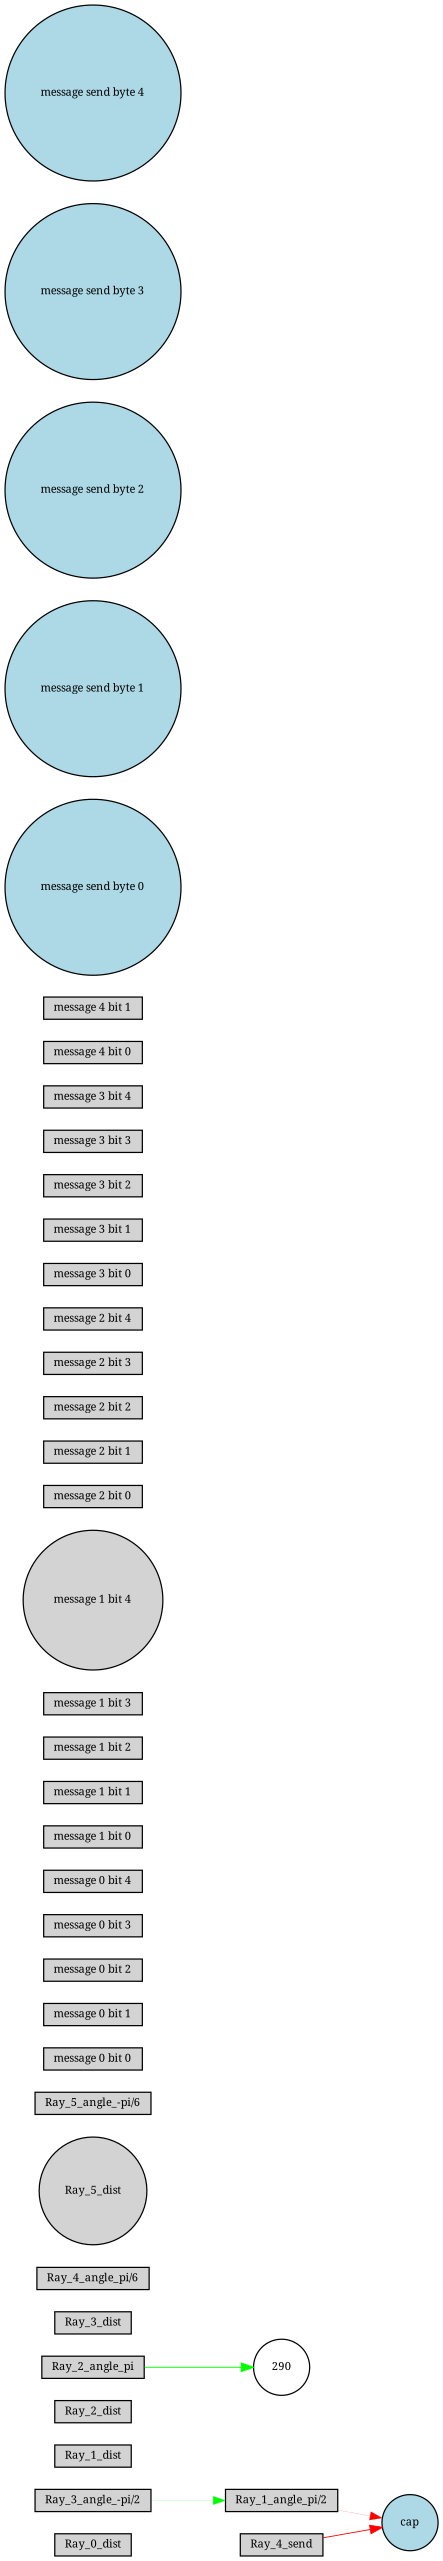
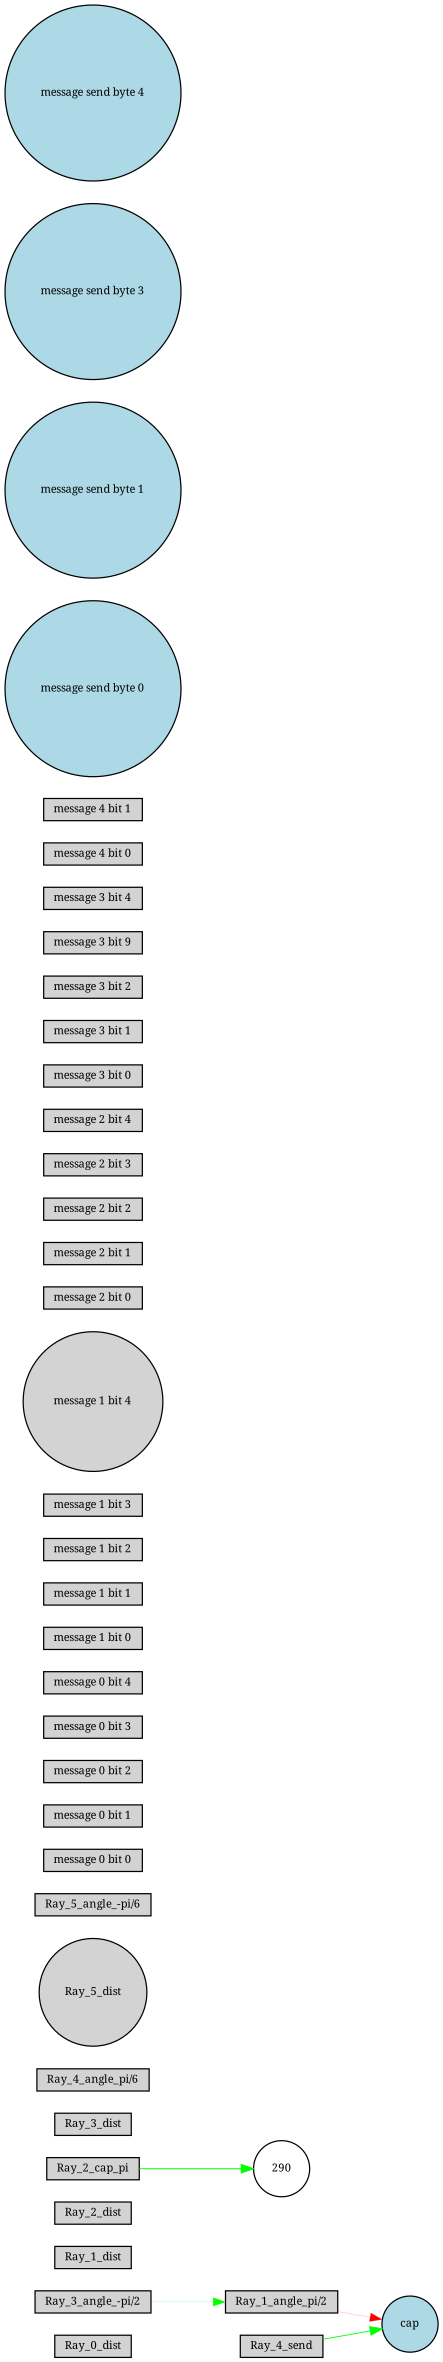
  digraph {
    fontname="Noto Serif"
    rankdir=LR
    node [fillcolor=lightgray fontname="Noto Serif" fontsize=9 shape=box style=filled]
    edge [color=red fontname="Noto Serif" style=solid]
    Ray_0_dist [height=0.2 width=0.2]
    cap [fillcolor=lightblue height=0.2 shape=circle width=0.2]
    Ray_1_dist [height=0.2 width=0.2]
    "Ray_1_angle_pi/2" [height=0.2 width=0.2]
    Ray_2_dist [height=0.2 width=0.2]
-   Ray_2_angle_pi [height=0.2 width=0.2]
+   Ray_2_angle_pi [height=0.2 width=0.2 label=Ray_2_cap_pi]
    290 [fillcolor=white height=0.2 shape=circle width=0.2]
    Ray_3_dist [height=0.2 width=0.2]
    "Ray_3_angle_-pi/2" [height=0.2 width=0.2]
    n10 [height=0.2 label=Ray_4_send width=0.2]
    "Ray_4_angle_pi/6" [height=0.2 width=0.2]
    Ray_5_dist [height=0.2 shape=circle width=0.2]
    "Ray_5_angle_-pi/6" [height=0.2 width=0.2]
    "message 0 bit 0" [height=0.2 width=0.2]
    "message 0 bit 1" [height=0.2 width=0.2]
    "message 0 bit 2" [height=0.2 width=0.2]
    "message 0 bit 3" [height=0.2 width=0.2]
    "message 0 bit 4" [height=0.2 width=0.2]
    "message 1 bit 0" [height=0.2 width=0.2]
    "message 1 bit 1" [height=0.2 width=0.2]
    "message 1 bit 2" [height=0.2 width=0.2]
    "message 1 bit 3" [height=0.2 width=0.2]
    "message 1 bit 4" [height=0.2 shape=circle width=0.2]
    "message 2 bit 0" [height=0.2 width=0.2]
    "message 2 bit 1" [height=0.2 width=0.2]
    "message 2 bit 2" [height=0.2 width=0.2]
    "message 2 bit 3" [height=0.2 width=0.2]
    "message 2 bit 4" [height=0.2 width=0.2]
    "message 3 bit 0" [height=0.2 width=0.2]
    "message 3 bit 1" [height=0.2 width=0.2]
    "message 3 bit 2" [height=0.2 width=0.2]
-   "message 3 bit 3" [height=0.2 width=0.2]
+   "message 3 bit 3" [height=0.2 width=0.2 label="message 3 bit 9"]
    "message 3 bit 4" [height=0.2 width=0.2]
    "message 4 bit 0" [height=0.2 width=0.2]
    "message 4 bit 1" [height=0.2 width=0.2]
    "message send byte 0" [fillcolor=lightblue height=0.2 shape=circle width=0.2]
    "message send byte 1" [fillcolor=lightblue height=0.2 shape=circle width=0.2]
-   "message send byte 2" [fillcolor=lightblue height=0.2 shape=circle width=0.2]
    "message send byte 3" [fillcolor=lightblue height=0.2 shape=circle width=0.2]
    "message send byte 4" [fillcolor=lightblue height=0.2 shape=circle width=0.2]
    "Ray_1_angle_pi/2" -> cap [penwidth=0.11370899230470476]
    Ray_2_angle_pi -> 290 [color=green penwidth=0.7762951560266881]
    "Ray_3_angle_-pi/2" -> "Ray_1_angle_pi/2" [color=green penwidth=0.11517194059751407]
-   n10 -> cap [penwidth=0.7026406200670232]
+   n10 -> cap [color=green penwidth=0.7026406200670232]
  }
